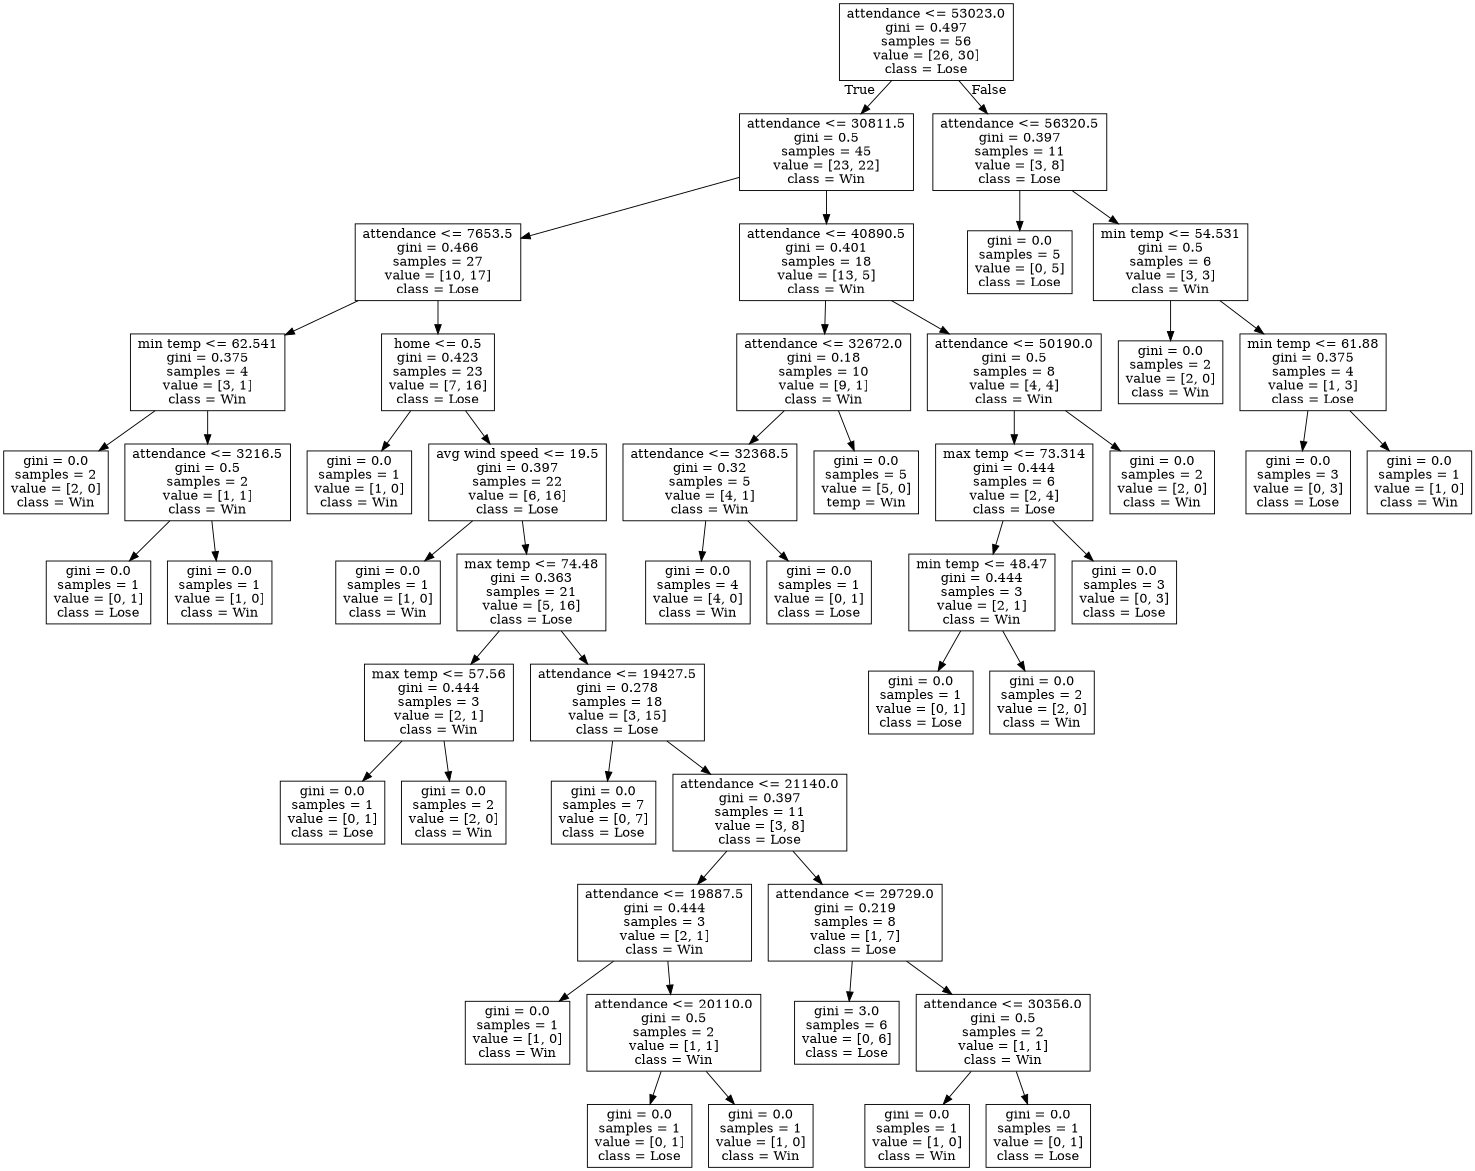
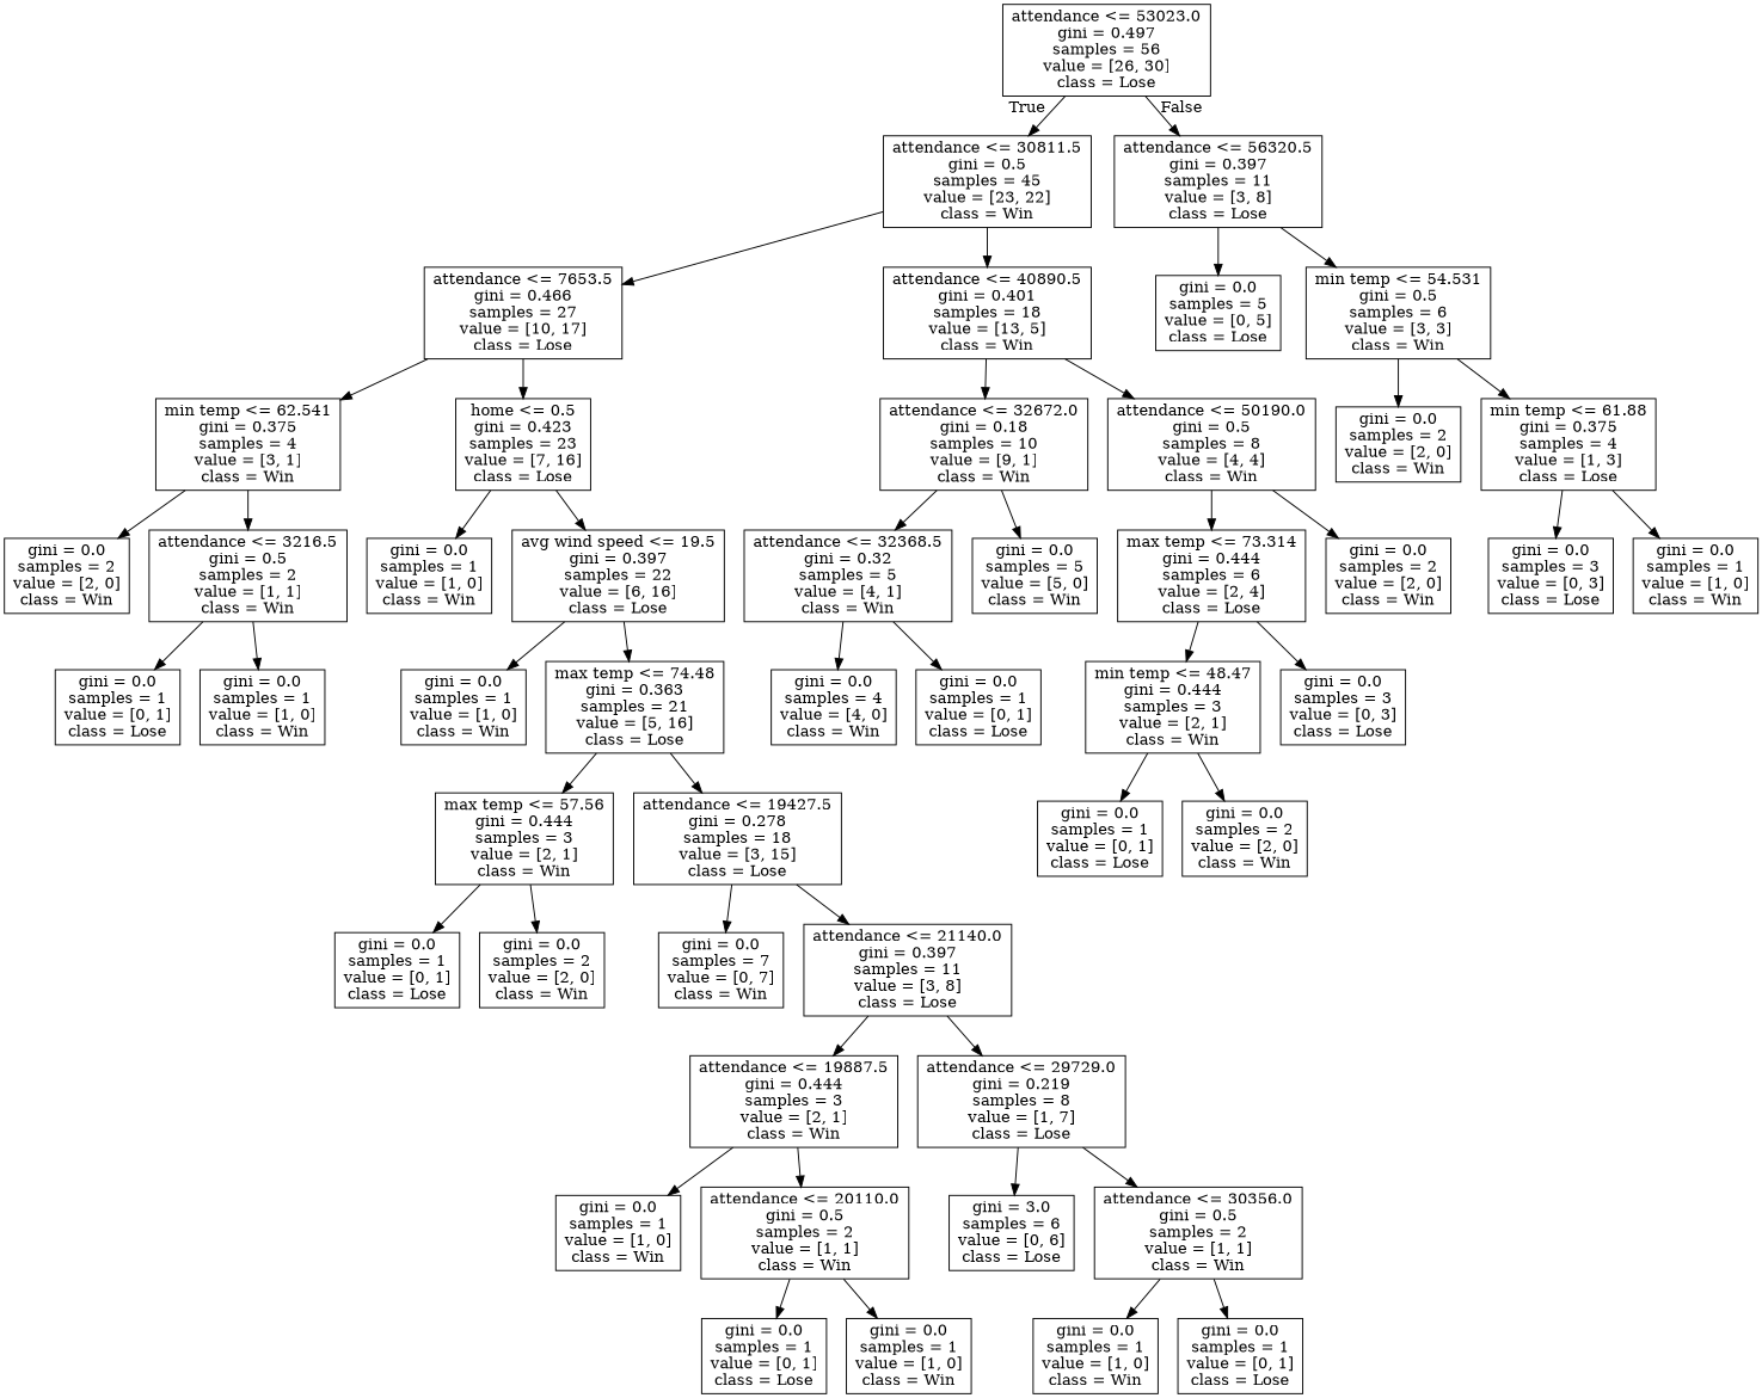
  digraph {
    node [shape=box]
    n1 [label="attendance <= 53023.0\ngini = 0.497\nsamples = 56\nvalue = [26, 30]\nclass = Lose"]
    n2 [label="attendance <= 30811.5\ngini = 0.5\nsamples = 45\nvalue = [23, 22]\nclass = Win"]
    n3 [label="attendance <= 56320.5\ngini = 0.397\nsamples = 11\nvalue = [3, 8]\nclass = Lose"]
    n4 [label="attendance <= 7653.5\ngini = 0.466\nsamples = 27\nvalue = [10, 17]\nclass = Lose"]
    n5 [label="attendance <= 40890.5\ngini = 0.401\nsamples = 18\nvalue = [13, 5]\nclass = Win"]
    n6 [label="gini = 0.0\nsamples = 5\nvalue = [0, 5]\nclass = Lose"]
    n7 [label="min temp <= 54.531\ngini = 0.5\nsamples = 6\nvalue = [3, 3]\nclass = Win"]
    n8 [label="min temp <= 62.541\ngini = 0.375\nsamples = 4\nvalue = [3, 1]\nclass = Win"]
    n9 [label="home <= 0.5\ngini = 0.423\nsamples = 23\nvalue = [7, 16]\nclass = Lose"]
    n10 [label="attendance <= 32672.0\ngini = 0.18\nsamples = 10\nvalue = [9, 1]\nclass = Win"]
    n11 [label="attendance <= 50190.0\ngini = 0.5\nsamples = 8\nvalue = [4, 4]\nclass = Win"]
    n12 [label="gini = 0.0\nsamples = 2\nvalue = [2, 0]\nclass = Win"]
    n13 [label="attendance <= 3216.5\ngini = 0.5\nsamples = 2\nvalue = [1, 1]\nclass = Win"]
    n14 [label="gini = 0.0\nsamples = 1\nvalue = [1, 0]\nclass = Win"]
    n15 [label="avg wind speed <= 19.5\ngini = 0.397\nsamples = 22\nvalue = [6, 16]\nclass = Lose"]
    n16 [label="gini = 0.0\nsamples = 1\nvalue = [0, 1]\nclass = Lose"]
    n17 [label="gini = 0.0\nsamples = 1\nvalue = [1, 0]\nclass = Win"]
    n18 [label="gini = 0.0\nsamples = 1\nvalue = [1, 0]\nclass = Win"]
    n19 [label="max temp <= 74.48\ngini = 0.363\nsamples = 21\nvalue = [5, 16]\nclass = Lose"]
    n20 [label="max temp <= 57.56\ngini = 0.444\nsamples = 3\nvalue = [2, 1]\nclass = Win"]
    n21 [label="attendance <= 19427.5\ngini = 0.278\nsamples = 18\nvalue = [3, 15]\nclass = Lose"]
    n22 [label="gini = 0.0\nsamples = 1\nvalue = [0, 1]\nclass = Lose"]
    n23 [label="gini = 0.0\nsamples = 2\nvalue = [2, 0]\nclass = Win"]
-   n24 [label="gini = 0.0\nsamples = 7\nvalue = [0, 7]\nclass = Lose"]
+   n24 [label="gini = 0.0\nsamples = 7\nvalue = [0, 7]\nclass = Win"]
    n25 [label="attendance <= 21140.0\ngini = 0.397\nsamples = 11\nvalue = [3, 8]\nclass = Lose"]
    n26 [label="attendance <= 19887.5\ngini = 0.444\nsamples = 3\nvalue = [2, 1]\nclass = Win"]
    n27 [label="attendance <= 29729.0\ngini = 0.219\nsamples = 8\nvalue = [1, 7]\nclass = Lose"]
    n28 [label="gini = 0.0\nsamples = 1\nvalue = [1, 0]\nclass = Win"]
    n29 [label="attendance <= 20110.0\ngini = 0.5\nsamples = 2\nvalue = [1, 1]\nclass = Win"]
    n30 [label="gini = 3.0\nsamples = 6\nvalue = [0, 6]\nclass = Lose"]
    n31 [label="attendance <= 30356.0\ngini = 0.5\nsamples = 2\nvalue = [1, 1]\nclass = Win"]
    n32 [label="gini = 0.0\nsamples = 1\nvalue = [0, 1]\nclass = Lose"]
    n33 [label="gini = 0.0\nsamples = 1\nvalue = [1, 0]\nclass = Win"]
    n34 [label="gini = 0.0\nsamples = 1\nvalue = [1, 0]\nclass = Win"]
    n35 [label="gini = 0.0\nsamples = 1\nvalue = [0, 1]\nclass = Lose"]
    n36 [label="attendance <= 32368.5\ngini = 0.32\nsamples = 5\nvalue = [4, 1]\nclass = Win"]
-   n37 [label="gini = 0.0\nsamples = 5\nvalue = [5, 0]\ntemp = Win"]
+   n37 [label="gini = 0.0\nsamples = 5\nvalue = [5, 0]\nclass = Win"]
    n38 [label="max temp <= 73.314\ngini = 0.444\nsamples = 6\nvalue = [2, 4]\nclass = Lose"]
    n39 [label="gini = 0.0\nsamples = 2\nvalue = [2, 0]\nclass = Win"]
    n40 [label="gini = 0.0\nsamples = 4\nvalue = [4, 0]\nclass = Win"]
    n41 [label="gini = 0.0\nsamples = 1\nvalue = [0, 1]\nclass = Lose"]
    n42 [label="min temp <= 48.47\ngini = 0.444\nsamples = 3\nvalue = [2, 1]\nclass = Win"]
    n43 [label="gini = 0.0\nsamples = 3\nvalue = [0, 3]\nclass = Lose"]
    n44 [label="gini = 0.0\nsamples = 1\nvalue = [0, 1]\nclass = Lose"]
    n45 [label="gini = 0.0\nsamples = 2\nvalue = [2, 0]\nclass = Win"]
    n46 [label="gini = 0.0\nsamples = 2\nvalue = [2, 0]\nclass = Win"]
    n47 [label="min temp <= 61.88\ngini = 0.375\nsamples = 4\nvalue = [1, 3]\nclass = Lose"]
    n48 [label="gini = 0.0\nsamples = 3\nvalue = [0, 3]\nclass = Lose"]
    n49 [label="gini = 0.0\nsamples = 1\nvalue = [1, 0]\nclass = Win"]
    n1 -> n2 [headlabel=True labelangle=45 labeldistance=2.5]
    n1 -> n3 [headlabel=False labelangle=-45 labeldistance=2.5]
    n2 -> n4
    n2 -> n5
    n3 -> n6
    n3 -> n7
    n4 -> n8
    n4 -> n9
    n5 -> n10
    n5 -> n11
    n7 -> n46
    n7 -> n47
    n8 -> n12
    n8 -> n13
    n9 -> n14
    n9 -> n15
    n10 -> n36
    n10 -> n37
    n11 -> n38
    n11 -> n39
    n13 -> n16
    n13 -> n17
    n15 -> n18
    n15 -> n19
    n19 -> n20
    n19 -> n21
    n20 -> n22
    n20 -> n23
    n21 -> n24
    n21 -> n25
    n25 -> n26
    n25 -> n27
    n26 -> n28
    n26 -> n29
    n27 -> n30
    n27 -> n31
    n29 -> n32
    n29 -> n33
    n31 -> n34
    n31 -> n35
    n36 -> n40
    n36 -> n41
    n38 -> n42
    n38 -> n43
    n42 -> n44
    n42 -> n45
    n47 -> n48
    n47 -> n49
  }
